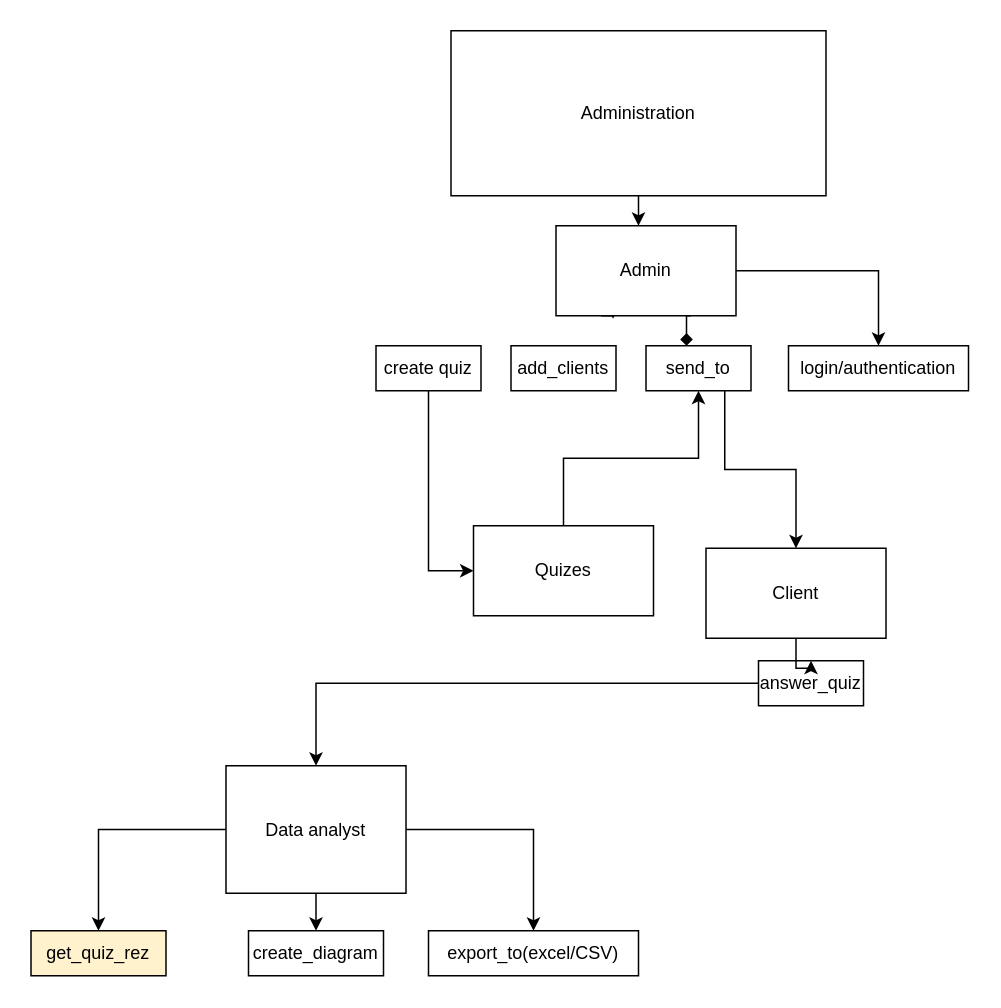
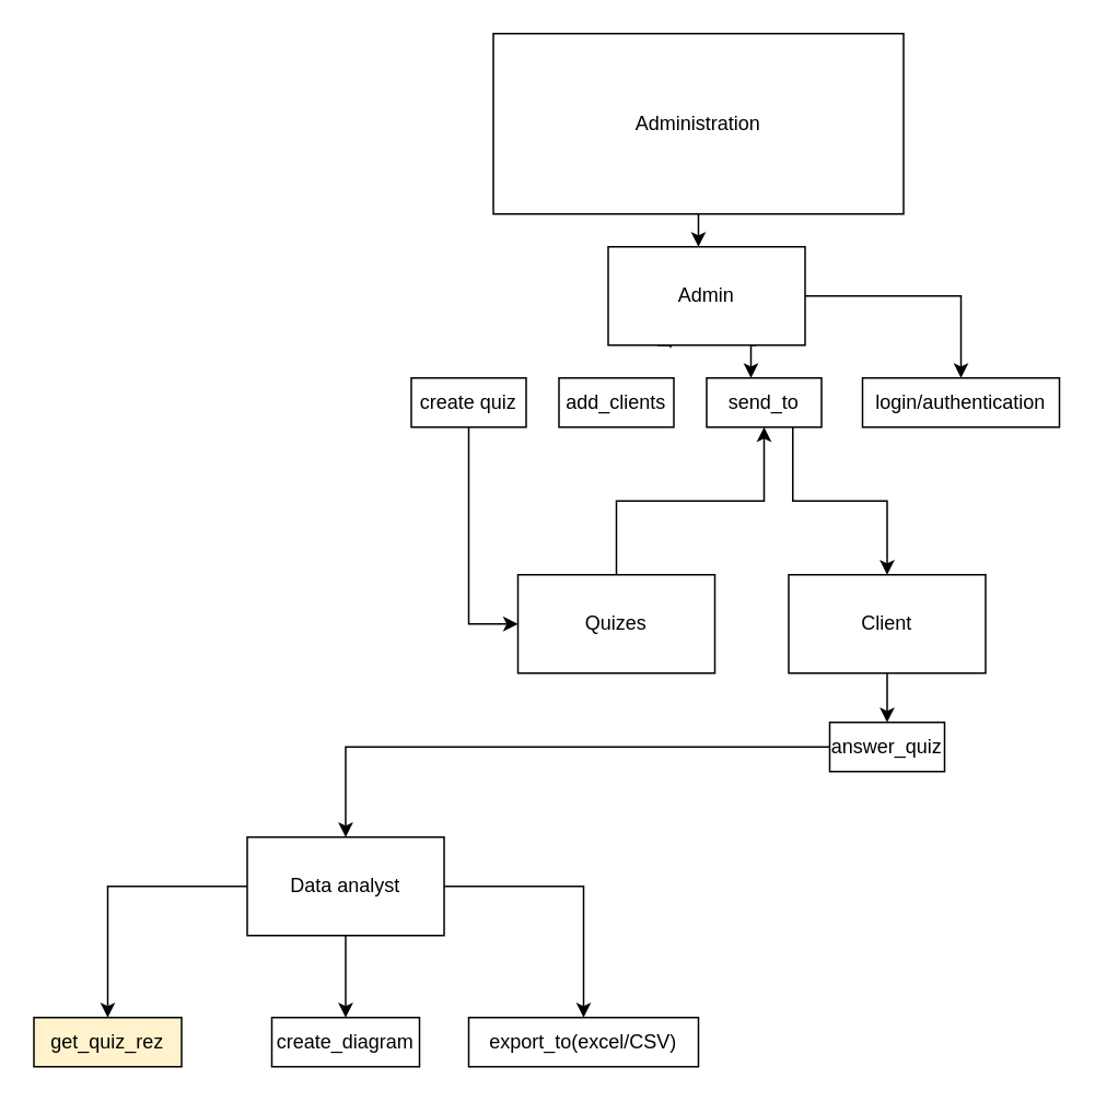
  <mxCell id="0" />
  <mxCell id="1" parent="0" />
  <mxCell id="2" style="edgeStyle=orthogonalEdgeStyle;rounded=0;orthogonalLoop=1;jettySize=auto;html=1;entryX=0.5;entryY=0;entryDx=0;entryDy=0;" parent="1" source="3" target="9" edge="1"><mxGeometry relative="1" as="geometry" /></mxCell>
  <mxCell id="3" value="answer_quiz" style="rounded=0;whiteSpace=wrap;html=1;" parent="1" vertex="1"><mxGeometry x="505" y="440" width="70" height="30" as="geometry" /></mxCell>
  <mxCell id="4" value="" style="edgeStyle=orthogonalEdgeStyle;rounded=0;orthogonalLoop=1;jettySize=auto;html=1;" parent="1" source="5" target="3" edge="1"><mxGeometry relative="1" as="geometry" /></mxCell>
- <mxCell id="5" value="Client" style="rounded=0;whiteSpace=wrap;html=1;" parent="1" vertex="1"><mxGeometry x="470" y="365" width="120" height="60" as="geometry" /></mxCell>
+ <mxCell id="5" value="Client" style="rounded=0;whiteSpace=wrap;html=1;" parent="1" vertex="1"><mxGeometry x="480" y="350" width="120" height="60" as="geometry" /></mxCell>
  <mxCell id="6" style="edgeStyle=orthogonalEdgeStyle;rounded=0;orthogonalLoop=1;jettySize=auto;html=1;entryX=0.5;entryY=0;entryDx=0;entryDy=0;" parent="1" source="9" target="10" edge="1"><mxGeometry relative="1" as="geometry" /></mxCell>
  <mxCell id="7" style="edgeStyle=orthogonalEdgeStyle;rounded=0;orthogonalLoop=1;jettySize=auto;html=1;entryX=0.5;entryY=0;entryDx=0;entryDy=0;" parent="1" source="9" target="27" edge="1"><mxGeometry relative="1" as="geometry" /></mxCell>
  <mxCell id="8" style="edgeStyle=orthogonalEdgeStyle;rounded=0;orthogonalLoop=1;jettySize=auto;html=1;exitX=1;exitY=0.5;exitDx=0;exitDy=0;" parent="1" source="9" target="28" edge="1"><mxGeometry relative="1" as="geometry" /></mxCell>
- <mxCell id="9" value="Data analyst" style="rounded=0;whiteSpace=wrap;html=1;" parent="1" vertex="1"><mxGeometry x="150" y="510" width="120" height="85" as="geometry" /></mxCell>
+ <mxCell id="9" value="Data analyst" style="rounded=0;whiteSpace=wrap;html=1;" parent="1" vertex="1"><mxGeometry x="150" y="510" width="120" height="60" as="geometry" /></mxCell>
  <mxCell id="10" value="get_quiz_rez" style="rounded=0;whiteSpace=wrap;html=1;fillColor=#fff2cc;" parent="1" vertex="1"><mxGeometry x="20" y="620" width="90" height="30" as="geometry" /></mxCell>
  <mxCell id="11" value="" style="edgeStyle=orthogonalEdgeStyle;rounded=0;orthogonalLoop=1;jettySize=auto;html=1;" parent="1" source="12" edge="1"><mxGeometry relative="1" as="geometry"><mxPoint x="425" y="150" as="targetPoint" /></mxGeometry></mxCell>
  <mxCell id="12" value="Administration" style="rounded=0;whiteSpace=wrap;html=1;" parent="1" vertex="1"><mxGeometry x="300" y="20" width="250" height="110" as="geometry" /></mxCell>
  <mxCell id="13" style="edgeStyle=orthogonalEdgeStyle;rounded=0;orthogonalLoop=1;jettySize=auto;html=1;exitX=0;exitY=1;exitDx=0;exitDy=0;entryX=0;entryY=1;entryDx=0;entryDy=0;" parent="1" source="18" target="18" edge="1"><mxGeometry relative="1" as="geometry"><mxPoint x="361" y="210" as="targetPoint" /></mxGeometry></mxCell>
  <mxCell id="14" style="edgeStyle=orthogonalEdgeStyle;rounded=0;orthogonalLoop=1;jettySize=auto;html=1;exitX=0.25;exitY=1;exitDx=0;exitDy=0;entryX=0.317;entryY=1.033;entryDx=0;entryDy=0;entryPerimeter=0;" parent="1" source="18" target="18" edge="1"><mxGeometry relative="1" as="geometry"><mxPoint x="408" y="220" as="targetPoint" /></mxGeometry></mxCell>
  <mxCell id="15" style="edgeStyle=orthogonalEdgeStyle;rounded=0;orthogonalLoop=1;jettySize=auto;html=1;exitX=1;exitY=1;exitDx=0;exitDy=0;entryX=1;entryY=1;entryDx=0;entryDy=0;" parent="1" source="18" target="18" edge="1"><mxGeometry relative="1" as="geometry"><mxPoint x="522" y="210" as="targetPoint" /></mxGeometry></mxCell>
- <mxCell id="16" style="edgeStyle=orthogonalEdgeStyle;rounded=0;orthogonalLoop=1;jettySize=auto;html=1;exitX=0.75;exitY=1;exitDx=0;exitDy=0;entryX=0.386;entryY=0;entryDx=0;entryDy=0;entryPerimeter=0;endArrow=diamond;" parent="1" source="18" target="23" edge="1"><mxGeometry relative="1" as="geometry" /></mxCell>
+ <mxCell id="16" style="edgeStyle=orthogonalEdgeStyle;rounded=0;orthogonalLoop=1;jettySize=auto;html=1;exitX=0.75;exitY=1;exitDx=0;exitDy=0;entryX=0.386;entryY=0;entryDx=0;entryDy=0;entryPerimeter=0;" parent="1" source="18" target="23" edge="1"><mxGeometry relative="1" as="geometry" /></mxCell>
  <mxCell id="17" style="edgeStyle=orthogonalEdgeStyle;rounded=0;orthogonalLoop=1;jettySize=auto;html=1;exitX=1;exitY=0.5;exitDx=0;exitDy=0;entryX=0.5;entryY=0;entryDx=0;entryDy=0;" parent="1" source="18" target="24" edge="1"><mxGeometry relative="1" as="geometry" /></mxCell>
  <mxCell id="18" value="Admin" style="rounded=0;whiteSpace=wrap;html=1;" parent="1" vertex="1"><mxGeometry x="370" y="150" width="120" height="60" as="geometry" /></mxCell>
  <mxCell id="19" style="edgeStyle=orthogonalEdgeStyle;rounded=0;orthogonalLoop=1;jettySize=auto;html=1;exitX=0.5;exitY=1;exitDx=0;exitDy=0;entryX=0;entryY=0.5;entryDx=0;entryDy=0;" parent="1" source="20" target="26" edge="1"><mxGeometry relative="1" as="geometry" /></mxCell>
  <mxCell id="20" value="create quiz" style="rounded=0;whiteSpace=wrap;html=1;" parent="1" vertex="1"><mxGeometry x="250" y="230" width="70" height="30" as="geometry" /></mxCell>
  <mxCell id="21" value="add_clients" style="rounded=0;whiteSpace=wrap;html=1;" parent="1" vertex="1"><mxGeometry x="340" y="230" width="70" height="30" as="geometry" /></mxCell>
  <mxCell id="22" style="edgeStyle=orthogonalEdgeStyle;rounded=0;orthogonalLoop=1;jettySize=auto;html=1;exitX=0.75;exitY=1;exitDx=0;exitDy=0;entryX=0.5;entryY=0;entryDx=0;entryDy=0;" parent="1" source="23" target="5" edge="1"><mxGeometry relative="1" as="geometry" /></mxCell>
  <mxCell id="23" value="send_to" style="rounded=0;whiteSpace=wrap;html=1;" parent="1" vertex="1"><mxGeometry x="430" y="230" width="70" height="30" as="geometry" /></mxCell>
  <mxCell id="24" value="login/authentication" style="rounded=0;whiteSpace=wrap;html=1;" parent="1" vertex="1"><mxGeometry x="525" y="230" width="120" height="30" as="geometry" /></mxCell>
  <mxCell id="25" style="edgeStyle=orthogonalEdgeStyle;rounded=0;orthogonalLoop=1;jettySize=auto;html=1;entryX=0.5;entryY=1;entryDx=0;entryDy=0;" parent="1" source="26" target="23" edge="1"><mxGeometry relative="1" as="geometry" /></mxCell>
  <mxCell id="26" value="Quizes" style="rounded=0;whiteSpace=wrap;html=1;" parent="1" vertex="1"><mxGeometry x="315" y="350" width="120" height="60" as="geometry" /></mxCell>
  <mxCell id="27" value="create_diagram" style="rounded=0;whiteSpace=wrap;html=1;" parent="1" vertex="1"><mxGeometry x="165" y="620" width="90" height="30" as="geometry" /></mxCell>
  <mxCell id="28" value="export_to(excel/CSV)" style="rounded=0;whiteSpace=wrap;html=1;" parent="1" vertex="1"><mxGeometry x="285" y="620" width="140" height="30" as="geometry" /></mxCell>
